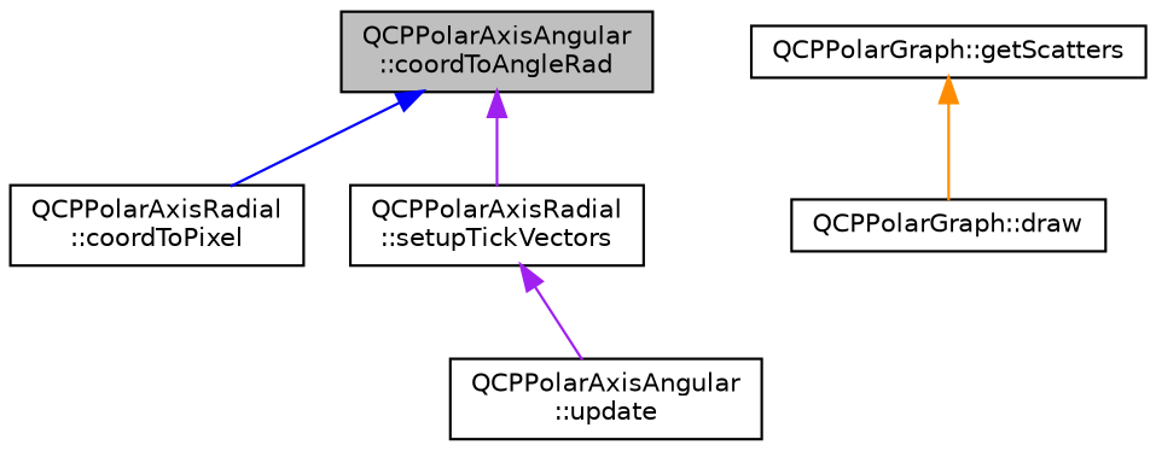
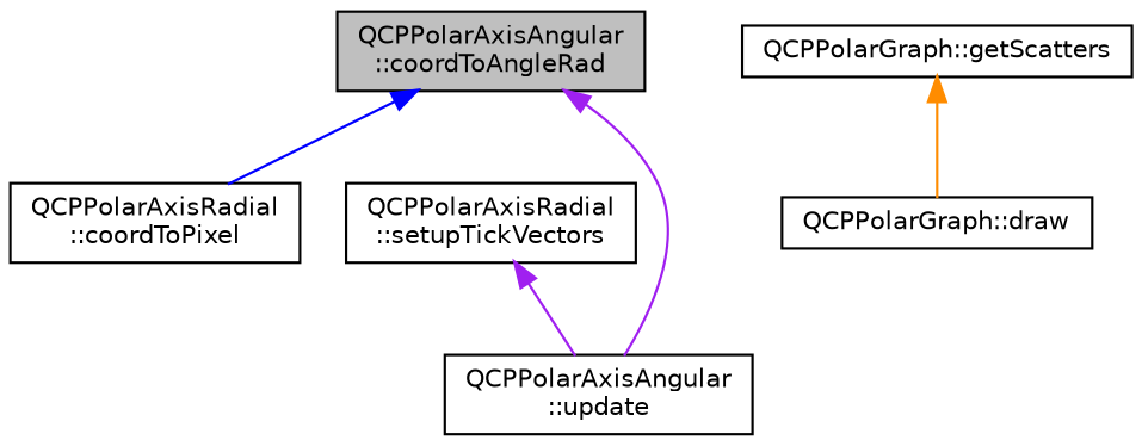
  digraph {
    rankdir=TB
    node [color=black fillcolor=white fontname=Helvetica fontsize=10 shape=record style=filled]
    edge [color=purple dir=back fontname=Helvetica fontsize=10 labelfontname=Helvetica labelfontsize=10 style=solid]
    n1 [fillcolor=grey75 fontcolor=black height=0.2 label="QCPPolarAxisAngular\l::coordToAngleRad" width=0.4]
    n2 [height=0.2 label="QCPPolarAxisRadial\l::coordToPixel" width=0.4]
    n3 [height=0.2 label="QCPPolarAxisRadial\l::setupTickVectors" width=0.4]
    n4 [height=0.2 label="QCPPolarAxisAngular\l::update" width=0.4]
    n5 [height=0.2 label="QCPPolarGraph::getScatters" width=0.4]
    n6 [height=0.2 label="QCPPolarGraph::draw" width=0.4]
    n1 -> n2 [color=blue]
-   n1 -> n3
+   n1 -> n4
    n3 -> n4
    n5 -> n6 [color=darkorange]
  }
